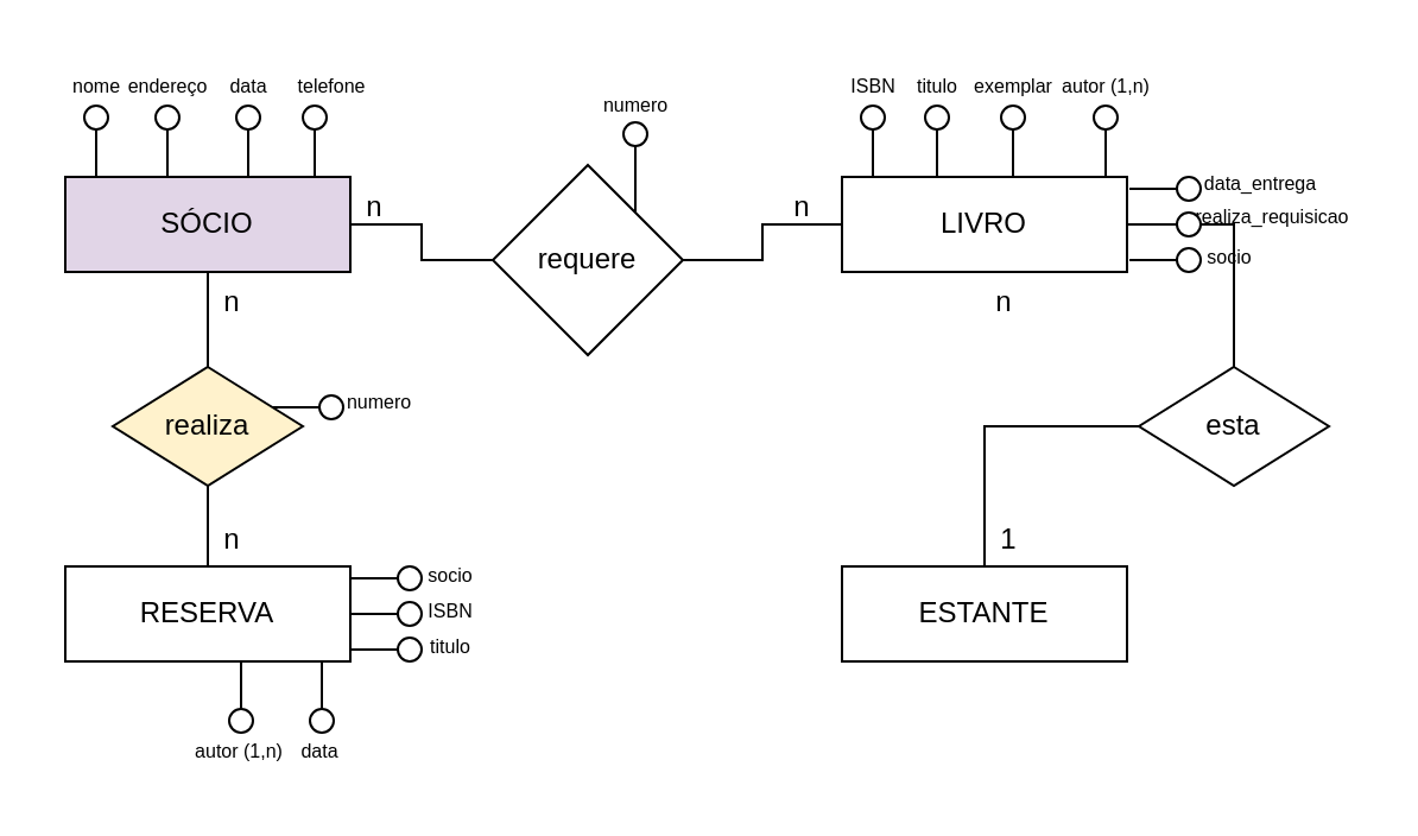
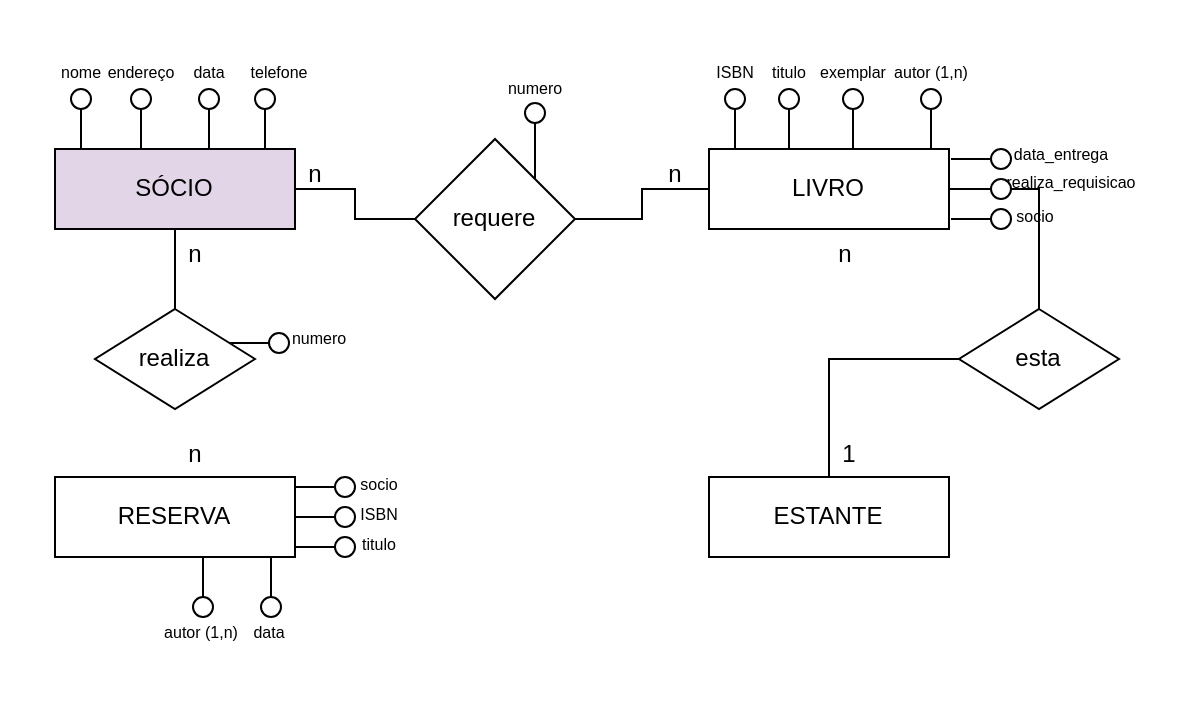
  <mxCell id="0" />
  <mxCell id="1" parent="0" />
  <mxCell id="2" style="edgeStyle=orthogonalEdgeStyle;rounded=0;orthogonalLoop=1;jettySize=auto;html=1;endArrow=none;endFill=0;" edge="1" parent="1" source="3" target="49"><mxGeometry relative="1" as="geometry" /></mxCell>
  <mxCell id="3" value="SÓCIO" style="rounded=0;whiteSpace=wrap;html=1;fillColor=#e1d5e7;" vertex="1" parent="1"><mxGeometry x="27" y="74" width="120" height="40" as="geometry" /></mxCell>
  <mxCell id="4" style="edgeStyle=orthogonalEdgeStyle;rounded=0;orthogonalLoop=1;jettySize=auto;html=1;endArrow=none;endFill=0;" edge="1" source="5" parent="1"><mxGeometry relative="1" as="geometry"><mxPoint x="40" y="74" as="targetPoint" /></mxGeometry></mxCell>
  <mxCell id="5" value="" style="ellipse;whiteSpace=wrap;html=1;" vertex="1" parent="1"><mxGeometry x="35" y="44" width="10" height="10" as="geometry" /></mxCell>
  <mxCell id="6" value="&lt;font style=&quot;font-size: 8px;&quot;&gt;nome&lt;/font&gt;" style="text;html=1;align=center;verticalAlign=middle;resizable=0;points=[];autosize=1;strokeColor=none;fillColor=none;" vertex="1" parent="1"><mxGeometry x="20" y="20" width="40" height="30" as="geometry" /></mxCell>
  <mxCell id="7" style="edgeStyle=orthogonalEdgeStyle;rounded=0;orthogonalLoop=1;jettySize=auto;html=1;endArrow=none;endFill=0;" edge="1" source="8" parent="1"><mxGeometry relative="1" as="geometry"><mxPoint x="70" y="74" as="targetPoint" /></mxGeometry></mxCell>
  <mxCell id="8" value="" style="ellipse;whiteSpace=wrap;html=1;" vertex="1" parent="1"><mxGeometry x="65" y="44" width="10" height="10" as="geometry" /></mxCell>
  <mxCell id="9" value="&lt;font style=&quot;font-size: 8px;&quot;&gt;endereço&lt;/font&gt;" style="text;html=1;align=center;verticalAlign=middle;resizable=0;points=[];autosize=1;strokeColor=none;fillColor=none;" vertex="1" parent="1"><mxGeometry x="40" y="20" width="60" height="30" as="geometry" /></mxCell>
  <mxCell id="10" style="edgeStyle=orthogonalEdgeStyle;rounded=0;orthogonalLoop=1;jettySize=auto;html=1;endArrow=none;endFill=0;" edge="1" source="11" parent="1"><mxGeometry relative="1" as="geometry"><mxPoint x="104" y="74" as="targetPoint" /></mxGeometry></mxCell>
  <mxCell id="11" value="" style="ellipse;whiteSpace=wrap;html=1;" vertex="1" parent="1"><mxGeometry x="99" y="44" width="10" height="10" as="geometry" /></mxCell>
  <mxCell id="12" value="&lt;font style=&quot;font-size: 8px;&quot;&gt;data&lt;/font&gt;" style="text;html=1;align=center;verticalAlign=middle;resizable=0;points=[];autosize=1;strokeColor=none;fillColor=none;" vertex="1" parent="1"><mxGeometry x="84" y="20" width="40" height="30" as="geometry" /></mxCell>
  <mxCell id="13" style="edgeStyle=orthogonalEdgeStyle;rounded=0;orthogonalLoop=1;jettySize=auto;html=1;endArrow=none;endFill=0;" edge="1" source="14" parent="1"><mxGeometry relative="1" as="geometry"><mxPoint x="132" y="74" as="targetPoint" /></mxGeometry></mxCell>
  <mxCell id="14" value="" style="ellipse;whiteSpace=wrap;html=1;" vertex="1" parent="1"><mxGeometry x="127" y="44" width="10" height="10" as="geometry" /></mxCell>
  <mxCell id="15" value="&lt;font style=&quot;font-size: 8px;&quot;&gt;telefone&lt;/font&gt;" style="text;html=1;align=center;verticalAlign=middle;resizable=0;points=[];autosize=1;strokeColor=none;fillColor=none;" vertex="1" parent="1"><mxGeometry x="114" y="20" width="50" height="30" as="geometry" /></mxCell>
  <mxCell id="16" style="edgeStyle=orthogonalEdgeStyle;rounded=0;orthogonalLoop=1;jettySize=auto;html=1;endArrow=none;endFill=0;" edge="1" parent="1" source="17" target="72"><mxGeometry relative="1" as="geometry" /></mxCell>
  <mxCell id="17" value="LIVRO" style="rounded=0;whiteSpace=wrap;html=1;" vertex="1" parent="1"><mxGeometry x="354" y="74" width="120" height="40" as="geometry" /></mxCell>
  <mxCell id="18" style="edgeStyle=orthogonalEdgeStyle;rounded=0;orthogonalLoop=1;jettySize=auto;html=1;endArrow=none;endFill=0;" edge="1" parent="1" source="19"><mxGeometry relative="1" as="geometry"><mxPoint x="367" y="74" as="targetPoint" /></mxGeometry></mxCell>
  <mxCell id="19" value="" style="ellipse;whiteSpace=wrap;html=1;" vertex="1" parent="1"><mxGeometry x="362" y="44" width="10" height="10" as="geometry" /></mxCell>
  <mxCell id="20" value="&lt;span style=&quot;font-size: 8px;&quot;&gt;ISBN&lt;/span&gt;" style="text;html=1;align=center;verticalAlign=middle;resizable=0;points=[];autosize=1;strokeColor=none;fillColor=none;" vertex="1" parent="1"><mxGeometry x="347" y="20" width="40" height="30" as="geometry" /></mxCell>
  <mxCell id="21" style="edgeStyle=orthogonalEdgeStyle;rounded=0;orthogonalLoop=1;jettySize=auto;html=1;endArrow=none;endFill=0;" edge="1" parent="1" source="22"><mxGeometry relative="1" as="geometry"><mxPoint x="394" y="74" as="targetPoint" /></mxGeometry></mxCell>
  <mxCell id="22" value="" style="ellipse;whiteSpace=wrap;html=1;" vertex="1" parent="1"><mxGeometry x="389" y="44" width="10" height="10" as="geometry" /></mxCell>
  <mxCell id="23" value="&lt;font style=&quot;font-size: 8px;&quot;&gt;titulo&lt;/font&gt;" style="text;html=1;align=center;verticalAlign=middle;resizable=0;points=[];autosize=1;strokeColor=none;fillColor=none;" vertex="1" parent="1"><mxGeometry x="374" y="20" width="40" height="30" as="geometry" /></mxCell>
  <mxCell id="24" style="edgeStyle=orthogonalEdgeStyle;rounded=0;orthogonalLoop=1;jettySize=auto;html=1;endArrow=none;endFill=0;" edge="1" parent="1" source="25"><mxGeometry relative="1" as="geometry"><mxPoint x="426" y="74" as="targetPoint" /></mxGeometry></mxCell>
  <mxCell id="25" value="" style="ellipse;whiteSpace=wrap;html=1;" vertex="1" parent="1"><mxGeometry x="421" y="44" width="10" height="10" as="geometry" /></mxCell>
  <mxCell id="26" value="&lt;font style=&quot;font-size: 8px;&quot;&gt;exemplar&lt;/font&gt;" style="text;html=1;align=center;verticalAlign=middle;resizable=0;points=[];autosize=1;strokeColor=none;fillColor=none;" vertex="1" parent="1"><mxGeometry x="396" y="20" width="60" height="30" as="geometry" /></mxCell>
  <mxCell id="27" style="edgeStyle=orthogonalEdgeStyle;rounded=0;orthogonalLoop=1;jettySize=auto;html=1;endArrow=none;endFill=0;" edge="1" parent="1" source="28"><mxGeometry relative="1" as="geometry"><mxPoint x="465" y="74" as="targetPoint" /></mxGeometry></mxCell>
  <mxCell id="28" value="" style="ellipse;whiteSpace=wrap;html=1;" vertex="1" parent="1"><mxGeometry x="460" y="44" width="10" height="10" as="geometry" /></mxCell>
  <mxCell id="29" value="&lt;font style=&quot;font-size: 8px;&quot;&gt;autor (1,n)&lt;/font&gt;" style="text;html=1;align=center;verticalAlign=middle;resizable=0;points=[];autosize=1;strokeColor=none;fillColor=none;" vertex="1" parent="1"><mxGeometry x="435" y="20" width="60" height="30" as="geometry" /></mxCell>
  <mxCell id="30" value="&lt;font style=&quot;font-size: 8px;&quot;&gt;realiza_requisicao&lt;/font&gt;" style="text;html=1;align=center;verticalAlign=middle;resizable=0;points=[];autosize=1;strokeColor=none;fillColor=none;" vertex="1" parent="1"><mxGeometry x="495" y="75" width="80" height="30" as="geometry" /></mxCell>
  <mxCell id="31" value="" style="ellipse;whiteSpace=wrap;html=1;" vertex="1" parent="1"><mxGeometry x="495" y="74" width="10" height="10" as="geometry" /></mxCell>
  <mxCell id="32" value="&lt;font style=&quot;font-size: 8px;&quot;&gt;data_entrega&lt;/font&gt;" style="text;html=1;align=center;verticalAlign=middle;resizable=0;points=[];autosize=1;strokeColor=none;fillColor=none;" vertex="1" parent="1"><mxGeometry x="495" y="61" width="70" height="30" as="geometry" /></mxCell>
  <mxCell id="33" style="edgeStyle=orthogonalEdgeStyle;rounded=0;orthogonalLoop=1;jettySize=auto;html=1;entryX=1.006;entryY=0.133;entryDx=0;entryDy=0;entryPerimeter=0;endArrow=none;endFill=0;" edge="1" parent="1" source="31" target="17"><mxGeometry relative="1" as="geometry" /></mxCell>
  <mxCell id="34" value="" style="ellipse;whiteSpace=wrap;html=1;" vertex="1" parent="1"><mxGeometry x="495" y="89" width="10" height="10" as="geometry" /></mxCell>
  <mxCell id="35" style="edgeStyle=orthogonalEdgeStyle;rounded=0;orthogonalLoop=1;jettySize=auto;html=1;entryX=1.006;entryY=0.133;entryDx=0;entryDy=0;entryPerimeter=0;endArrow=none;endFill=0;" edge="1" parent="1" source="34"><mxGeometry relative="1" as="geometry"><mxPoint x="475" y="94" as="targetPoint" /></mxGeometry></mxCell>
  <mxCell id="36" value="" style="ellipse;whiteSpace=wrap;html=1;" vertex="1" parent="1"><mxGeometry x="495" y="104" width="10" height="10" as="geometry" /></mxCell>
  <mxCell id="37" style="edgeStyle=orthogonalEdgeStyle;rounded=0;orthogonalLoop=1;jettySize=auto;html=1;entryX=1.006;entryY=0.133;entryDx=0;entryDy=0;entryPerimeter=0;endArrow=none;endFill=0;" edge="1" parent="1" source="36"><mxGeometry relative="1" as="geometry"><mxPoint x="475" y="109" as="targetPoint" /></mxGeometry></mxCell>
  <mxCell id="38" value="&lt;font style=&quot;font-size: 8px;&quot;&gt;socio&lt;/font&gt;" style="text;html=1;align=center;verticalAlign=middle;resizable=0;points=[];autosize=1;strokeColor=none;fillColor=none;" vertex="1" parent="1"><mxGeometry x="497" y="92" width="40" height="30" as="geometry" /></mxCell>
  <mxCell id="39" style="edgeStyle=orthogonalEdgeStyle;rounded=0;orthogonalLoop=1;jettySize=auto;html=1;endArrow=none;endFill=0;" edge="1" parent="1" source="41" target="17"><mxGeometry relative="1" as="geometry" /></mxCell>
  <mxCell id="40" style="edgeStyle=orthogonalEdgeStyle;rounded=0;orthogonalLoop=1;jettySize=auto;html=1;endArrow=none;endFill=0;" edge="1" parent="1" source="41" target="3"><mxGeometry relative="1" as="geometry" /></mxCell>
  <mxCell id="41" value="requere" style="rhombus;whiteSpace=wrap;html=1;" vertex="1" parent="1"><mxGeometry x="207" y="69" width="80" height="80" as="geometry" /></mxCell>
  <mxCell id="42" style="edgeStyle=orthogonalEdgeStyle;rounded=0;orthogonalLoop=1;jettySize=auto;html=1;entryX=1;entryY=0;entryDx=0;entryDy=0;endArrow=none;endFill=0;" edge="1" parent="1" source="43" target="41"><mxGeometry relative="1" as="geometry"><Array as="points"><mxPoint x="267" y="64" /><mxPoint x="267" y="64" /></Array></mxGeometry></mxCell>
  <mxCell id="43" value="" style="ellipse;whiteSpace=wrap;html=1;" vertex="1" parent="1"><mxGeometry x="262" y="51" width="10" height="10" as="geometry" /></mxCell>
  <mxCell id="44" value="&lt;font style=&quot;font-size: 8px;&quot;&gt;numero&lt;/font&gt;" style="text;html=1;align=center;verticalAlign=middle;resizable=0;points=[];autosize=1;strokeColor=none;fillColor=none;" vertex="1" parent="1"><mxGeometry x="242" y="28" width="50" height="30" as="geometry" /></mxCell>
  <mxCell id="45" value="n" style="text;html=1;align=center;verticalAlign=middle;resizable=0;points=[];autosize=1;strokeColor=none;fillColor=none;" vertex="1" parent="1"><mxGeometry x="322" y="72" width="30" height="30" as="geometry" /></mxCell>
  <mxCell id="46" value="n" style="text;html=1;align=center;verticalAlign=middle;resizable=0;points=[];autosize=1;strokeColor=none;fillColor=none;" vertex="1" parent="1"><mxGeometry x="142" y="72" width="30" height="30" as="geometry" /></mxCell>
  <mxCell id="47" value="RESERVA" style="rounded=0;whiteSpace=wrap;html=1;" vertex="1" parent="1"><mxGeometry x="27" y="238" width="120" height="40" as="geometry" /></mxCell>
- <mxCell id="48" style="edgeStyle=orthogonalEdgeStyle;rounded=0;orthogonalLoop=1;jettySize=auto;html=1;entryX=0.5;entryY=0;entryDx=0;entryDy=0;endArrow=none;endFill=0;" edge="1" parent="1" source="49" target="47"><mxGeometry relative="1" as="geometry" /></mxCell>
- <mxCell id="49" value="realiza" style="rhombus;whiteSpace=wrap;html=1;fillColor=#fff2cc;" vertex="1" parent="1"><mxGeometry x="47" y="154" width="80" height="50" as="geometry" /></mxCell>
+ <mxCell id="49" value="realiza" style="rhombus;whiteSpace=wrap;html=1;" vertex="1" parent="1"><mxGeometry x="47" y="154" width="80" height="50" as="geometry" /></mxCell>
  <mxCell id="50" value="" style="ellipse;whiteSpace=wrap;html=1;" vertex="1" parent="1"><mxGeometry x="167" y="238" width="10" height="10" as="geometry" /></mxCell>
  <mxCell id="51" style="edgeStyle=orthogonalEdgeStyle;rounded=0;orthogonalLoop=1;jettySize=auto;html=1;entryX=1.006;entryY=0.133;entryDx=0;entryDy=0;entryPerimeter=0;endArrow=none;endFill=0;" edge="1" source="50" parent="1"><mxGeometry relative="1" as="geometry"><mxPoint x="147" y="243" as="targetPoint" /></mxGeometry></mxCell>
  <mxCell id="52" value="&lt;font style=&quot;font-size: 8px;&quot;&gt;socio&lt;/font&gt;" style="text;html=1;align=center;verticalAlign=middle;resizable=0;points=[];autosize=1;strokeColor=none;fillColor=none;" vertex="1" parent="1"><mxGeometry x="169" y="226" width="40" height="30" as="geometry" /></mxCell>
  <mxCell id="53" value="" style="ellipse;whiteSpace=wrap;html=1;" vertex="1" parent="1"><mxGeometry x="167" y="253" width="10" height="10" as="geometry" /></mxCell>
  <mxCell id="54" style="edgeStyle=orthogonalEdgeStyle;rounded=0;orthogonalLoop=1;jettySize=auto;html=1;entryX=1.006;entryY=0.133;entryDx=0;entryDy=0;entryPerimeter=0;endArrow=none;endFill=0;" edge="1" source="53" parent="1"><mxGeometry relative="1" as="geometry"><mxPoint x="147" y="258" as="targetPoint" /></mxGeometry></mxCell>
  <mxCell id="55" value="&lt;font style=&quot;font-size: 8px;&quot;&gt;ISBN&lt;/font&gt;" style="text;html=1;align=center;verticalAlign=middle;resizable=0;points=[];autosize=1;strokeColor=none;fillColor=none;" vertex="1" parent="1"><mxGeometry x="169" y="241" width="40" height="30" as="geometry" /></mxCell>
  <mxCell id="56" value="" style="ellipse;whiteSpace=wrap;html=1;" vertex="1" parent="1"><mxGeometry x="167" y="268" width="10" height="10" as="geometry" /></mxCell>
  <mxCell id="57" style="edgeStyle=orthogonalEdgeStyle;rounded=0;orthogonalLoop=1;jettySize=auto;html=1;entryX=1.006;entryY=0.133;entryDx=0;entryDy=0;entryPerimeter=0;endArrow=none;endFill=0;" edge="1" source="56" parent="1"><mxGeometry relative="1" as="geometry"><mxPoint x="147" y="273" as="targetPoint" /></mxGeometry></mxCell>
  <mxCell id="58" value="&lt;span style=&quot;font-size: 8px;&quot;&gt;titulo&lt;/span&gt;" style="text;html=1;align=center;verticalAlign=middle;resizable=0;points=[];autosize=1;strokeColor=none;fillColor=none;" vertex="1" parent="1"><mxGeometry x="169" y="256" width="40" height="30" as="geometry" /></mxCell>
  <mxCell id="59" style="edgeStyle=orthogonalEdgeStyle;rounded=0;orthogonalLoop=1;jettySize=auto;html=1;endArrow=none;endFill=0;" edge="1" source="60" parent="1"><mxGeometry relative="1" as="geometry"><mxPoint x="101" y="278" as="targetPoint" /></mxGeometry></mxCell>
  <mxCell id="60" value="" style="ellipse;whiteSpace=wrap;html=1;" vertex="1" parent="1"><mxGeometry x="96" y="298" width="10" height="10" as="geometry" /></mxCell>
  <mxCell id="61" value="&lt;span style=&quot;font-size: 8px;&quot;&gt;autor (1,n)&lt;/span&gt;" style="text;html=1;align=center;verticalAlign=middle;resizable=0;points=[];autosize=1;strokeColor=none;fillColor=none;" vertex="1" parent="1"><mxGeometry x="70" y="300" width="60" height="30" as="geometry" /></mxCell>
  <mxCell id="62" style="edgeStyle=orthogonalEdgeStyle;rounded=0;orthogonalLoop=1;jettySize=auto;html=1;endArrow=none;endFill=0;" edge="1" source="63" parent="1"><mxGeometry relative="1" as="geometry"><mxPoint x="135" y="278" as="targetPoint" /></mxGeometry></mxCell>
  <mxCell id="63" value="" style="ellipse;whiteSpace=wrap;html=1;" vertex="1" parent="1"><mxGeometry x="130" y="298" width="10" height="10" as="geometry" /></mxCell>
  <mxCell id="64" value="&lt;font style=&quot;font-size: 8px;&quot;&gt;data&lt;/font&gt;" style="text;html=1;align=center;verticalAlign=middle;resizable=0;points=[];autosize=1;strokeColor=none;fillColor=none;" vertex="1" parent="1"><mxGeometry x="114" y="300" width="40" height="30" as="geometry" /></mxCell>
  <mxCell id="65" value="n" style="text;html=1;align=center;verticalAlign=middle;resizable=0;points=[];autosize=1;strokeColor=none;fillColor=none;" vertex="1" parent="1"><mxGeometry x="82" y="212" width="30" height="30" as="geometry" /></mxCell>
  <mxCell id="66" value="n" style="text;html=1;align=center;verticalAlign=middle;resizable=0;points=[];autosize=1;strokeColor=none;fillColor=none;" vertex="1" parent="1"><mxGeometry x="82" y="112" width="30" height="30" as="geometry" /></mxCell>
  <mxCell id="67" value="" style="ellipse;whiteSpace=wrap;html=1;" vertex="1" parent="1"><mxGeometry x="134" y="166" width="10" height="10" as="geometry" /></mxCell>
  <mxCell id="68" style="edgeStyle=orthogonalEdgeStyle;rounded=0;orthogonalLoop=1;jettySize=auto;html=1;entryX=1.006;entryY=0.133;entryDx=0;entryDy=0;entryPerimeter=0;endArrow=none;endFill=0;" edge="1" source="67" parent="1"><mxGeometry relative="1" as="geometry"><mxPoint x="114" y="171" as="targetPoint" /></mxGeometry></mxCell>
  <mxCell id="69" value="&lt;font style=&quot;font-size: 8px;&quot;&gt;numero&lt;/font&gt;" style="text;html=1;align=center;verticalAlign=middle;resizable=0;points=[];autosize=1;strokeColor=none;fillColor=none;" vertex="1" parent="1"><mxGeometry x="134" y="153" width="50" height="30" as="geometry" /></mxCell>
  <mxCell id="70" value="ESTANTE" style="rounded=0;whiteSpace=wrap;html=1;" vertex="1" parent="1"><mxGeometry x="354" y="238" width="120" height="40" as="geometry" /></mxCell>
  <mxCell id="71" style="edgeStyle=orthogonalEdgeStyle;rounded=0;orthogonalLoop=1;jettySize=auto;html=1;endArrow=none;endFill=0;" edge="1" parent="1" source="72" target="70"><mxGeometry relative="1" as="geometry" /></mxCell>
  <mxCell id="72" value="esta" style="rhombus;whiteSpace=wrap;html=1;" vertex="1" parent="1"><mxGeometry x="479" y="154" width="80" height="50" as="geometry" /></mxCell>
  <mxCell id="73" value="1" style="text;html=1;align=center;verticalAlign=middle;resizable=0;points=[];autosize=1;strokeColor=none;fillColor=none;" vertex="1" parent="1"><mxGeometry x="409" y="212" width="30" height="30" as="geometry" /></mxCell>
  <mxCell id="74" value="n" style="text;html=1;align=center;verticalAlign=middle;resizable=0;points=[];autosize=1;strokeColor=none;fillColor=none;" vertex="1" parent="1"><mxGeometry x="407" y="112" width="30" height="30" as="geometry" /></mxCell>
